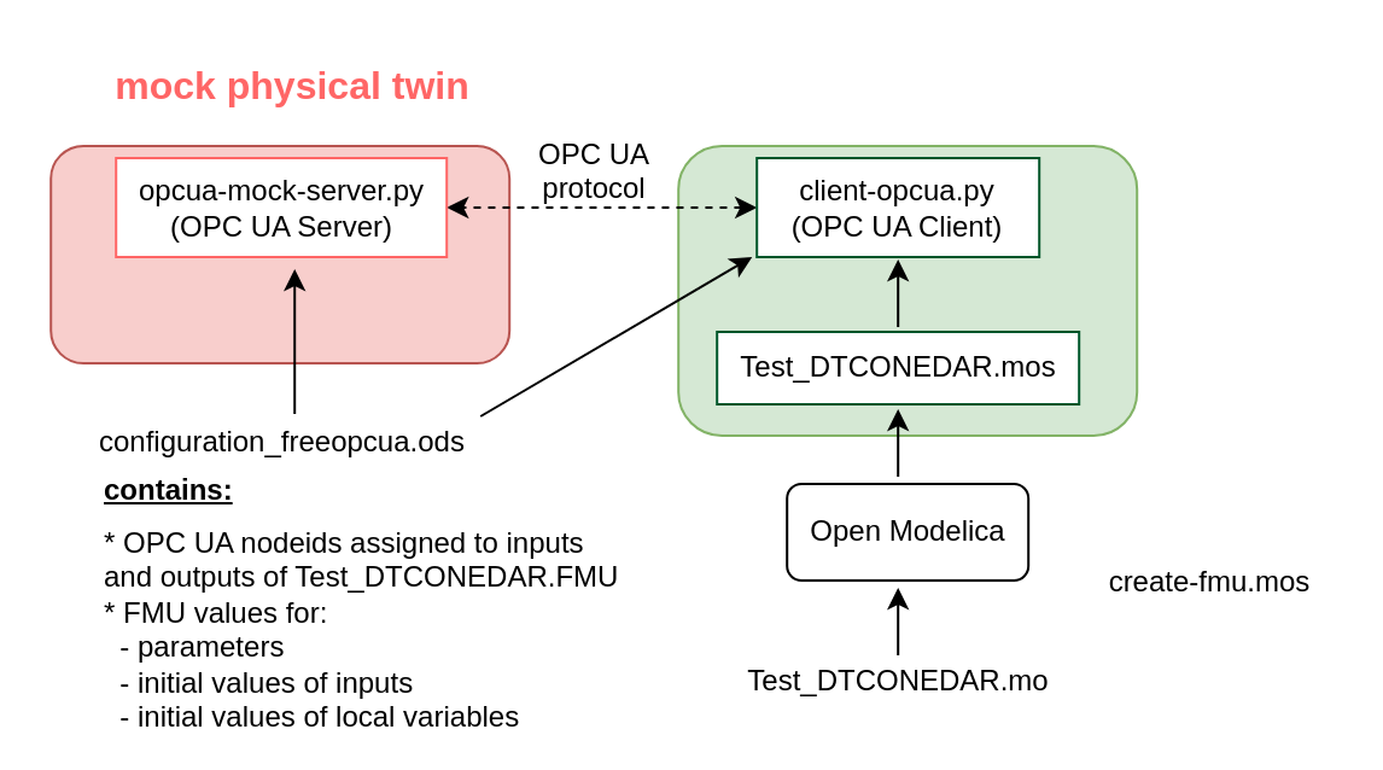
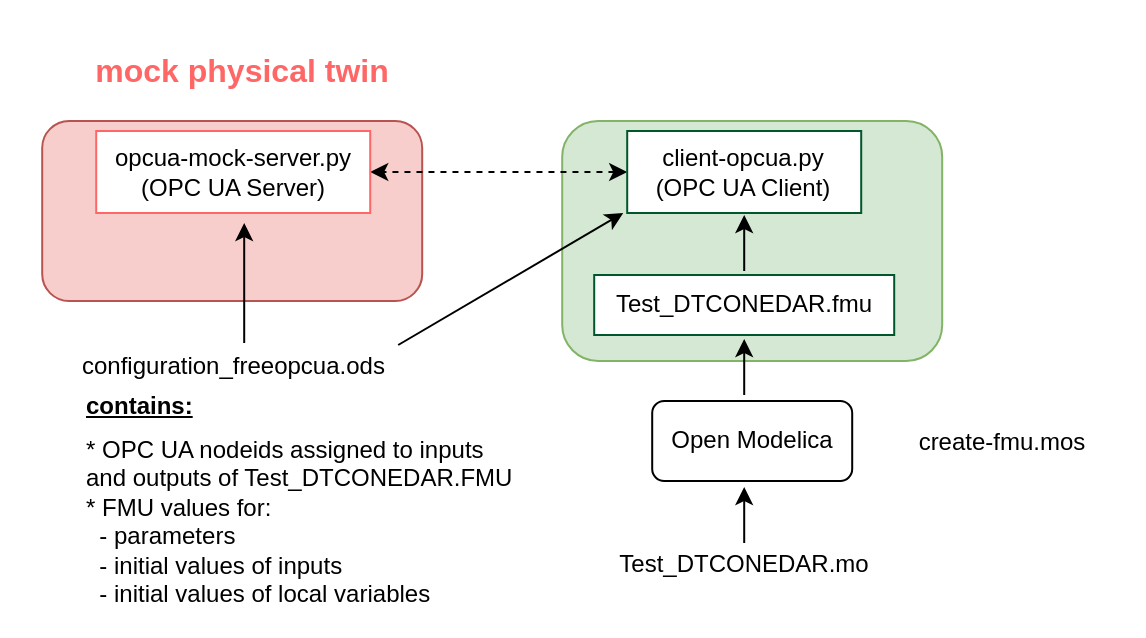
  <mxCell id="0" />
  <mxCell id="1" parent="0" />
  <mxCell id="2" value="" style="rounded=1;whiteSpace=wrap;html=1;fillColor=#f8cecc;strokeColor=#b85450;" parent="1" vertex="1"><mxGeometry x="20.6" y="60" width="190" height="90" as="geometry" /></mxCell>
  <mxCell id="3" value="" style="rounded=1;whiteSpace=wrap;html=1;fillColor=#d5e8d4;strokeColor=#82b366;" parent="1" vertex="1"><mxGeometry x="280.6" y="60" width="190" height="120" as="geometry" /></mxCell>
  <mxCell id="4" value="Open Modelica" style="rounded=1;whiteSpace=wrap;html=1;" parent="1" vertex="1"><mxGeometry x="325.6" y="200" width="100" height="40" as="geometry" /></mxCell>
  <mxCell id="5" value="Test_DTCONEDAR.mo" style="text;html=1;strokeColor=none;fillColor=none;align=center;verticalAlign=middle;whiteSpace=wrap;rounded=0;" parent="1" vertex="1"><mxGeometry x="296.6" y="267" width="150" height="30" as="geometry" /></mxCell>
- <mxCell id="6" value="Test_DTCONEDAR.mos" style="text;html=1;strokeColor=#00572B;fillColor=#FFFFFF;align=center;verticalAlign=middle;whiteSpace=wrap;rounded=0;" parent="1" vertex="1"><mxGeometry x="296.6" y="137" width="150" height="30" as="geometry" /></mxCell>
+ <mxCell id="6" value="Test_DTCONEDAR.fmu" style="text;html=1;strokeColor=#00572B;fillColor=#FFFFFF;align=center;verticalAlign=middle;whiteSpace=wrap;rounded=0;" parent="1" vertex="1"><mxGeometry x="296.6" y="137" width="150" height="30" as="geometry" /></mxCell>
  <mxCell id="7" style="edgeStyle=orthogonalEdgeStyle;rounded=0;orthogonalLoop=1;jettySize=auto;html=1;" parent="1" edge="1"><mxGeometry relative="1" as="geometry"><mxPoint x="371.6" y="194" as="sourcePoint" /><mxPoint x="371.6" y="169" as="targetPoint" /><Array as="points"><mxPoint x="371.6" y="197" /></Array></mxGeometry></mxCell>
  <mxCell id="8" style="edgeStyle=orthogonalEdgeStyle;rounded=0;orthogonalLoop=1;jettySize=auto;html=1;" parent="1" edge="1"><mxGeometry relative="1" as="geometry"><mxPoint x="371.6" y="268" as="sourcePoint" /><mxPoint x="371.6" y="243" as="targetPoint" /><Array as="points"><mxPoint x="371.6" y="271" /></Array></mxGeometry></mxCell>
  <mxCell id="9" style="edgeStyle=orthogonalEdgeStyle;rounded=0;orthogonalLoop=1;jettySize=auto;html=1;entryX=1;entryY=0.5;entryDx=0;entryDy=0;startArrow=classic;startFill=1;dashed=1;" parent="1" source="10" target="12" edge="1"><mxGeometry relative="1" as="geometry" /></mxCell>
  <mxCell id="10" value="client-opcua.py&lt;br&gt;(OPC UA Client)" style="text;html=1;align=center;verticalAlign=middle;whiteSpace=wrap;rounded=0;fillColor=default;strokeColor=#00572B;" parent="1" vertex="1"><mxGeometry x="313.1" y="65" width="117" height="41" as="geometry" /></mxCell>
  <mxCell id="11" style="edgeStyle=orthogonalEdgeStyle;rounded=0;orthogonalLoop=1;jettySize=auto;html=1;" parent="1" edge="1"><mxGeometry relative="1" as="geometry"><mxPoint x="371.6" y="132" as="sourcePoint" /><mxPoint x="371.6" y="107" as="targetPoint" /><Array as="points"><mxPoint x="371.6" y="135" /></Array></mxGeometry></mxCell>
  <mxCell id="12" value="opcua-mock-server.py&lt;br&gt;(OPC UA Server)" style="text;html=1;align=center;verticalAlign=middle;whiteSpace=wrap;rounded=0;fillColor=default;gradientColor=none;strokeColor=#FF6666;" parent="1" vertex="1"><mxGeometry x="47.6" y="65" width="137" height="41" as="geometry" /></mxCell>
  <mxCell id="13" value="contains:" style="text;whiteSpace=wrap;fontStyle=5" parent="1" vertex="1"><mxGeometry x="40.6" y="189" width="64.5" height="30" as="geometry" /></mxCell>
  <mxCell id="14" style="edgeStyle=orthogonalEdgeStyle;rounded=0;orthogonalLoop=1;jettySize=auto;html=1;" parent="1" edge="1"><mxGeometry relative="1" as="geometry"><mxPoint x="121.6" y="171" as="sourcePoint" /><mxPoint x="121.6" y="111" as="targetPoint" /><Array as="points"><mxPoint x="121.6" y="156" /><mxPoint x="121.6" y="156" /></Array></mxGeometry></mxCell>
- <mxCell id="15" value="OPC UA&#10;protocol" style="text;whiteSpace=wrap;align=center;" parent="1" vertex="1"><mxGeometry x="210.6" y="50" width="70" height="30" as="geometry" /></mxCell>
  <mxCell id="16" value="&lt;b&gt;&lt;font color=&quot;#ff6666&quot; style=&quot;font-size: 16px;&quot;&gt;mock physical twin&lt;/font&gt;&lt;/b&gt;" style="text;html=1;strokeColor=none;fillColor=none;align=center;verticalAlign=middle;whiteSpace=wrap;rounded=0;" parent="1" vertex="1"><mxGeometry x="45.6" y="20" width="150" height="30" as="geometry" /></mxCell>
  <mxCell id="17" value="" style="endArrow=classic;html=1;rounded=0;entryX=0;entryY=1;entryDx=0;entryDy=0;" parent="1" edge="1"><mxGeometry width="50" height="50" relative="1" as="geometry"><mxPoint x="198.6" y="172" as="sourcePoint" /><mxPoint x="311.1" y="106" as="targetPoint" /></mxGeometry></mxCell>
  <mxCell id="18" value="configuration_freeopcua.ods" style="text;whiteSpace=wrap;fontStyle=0" parent="1" vertex="1"><mxGeometry x="38.6" y="169" width="184.5" height="30" as="geometry" /></mxCell>
  <mxCell id="19" value="* OPC UA nodeids assigned to inputs and outputs of Test_DTCONEDAR.FMU&#10;* FMU values for:&#10;  - parameters&#10;  - initial values of inputs&#10;  - initial values of local variables" style="text;whiteSpace=wrap;fontStyle=0" parent="1" vertex="1"><mxGeometry x="40.6" y="211" width="220" height="30" as="geometry" /></mxCell>
- <mxCell id="20" value="create-fmu.mos" style="text;html=1;strokeColor=none;fillColor=none;align=center;verticalAlign=top;whiteSpace=wrap;rounded=0;" parent="1" vertex="1"><mxGeometry x="450.6" y="227" width="100" height="30" as="geometry" /></mxCell>
+ <mxCell id="20" value="create-fmu.mos" style="text;html=1;strokeColor=none;fillColor=none;align=center;verticalAlign=top;whiteSpace=wrap;rounded=0;" parent="1" vertex="1"><mxGeometry x="450.6" y="207" width="100" height="30" as="geometry" /></mxCell>
